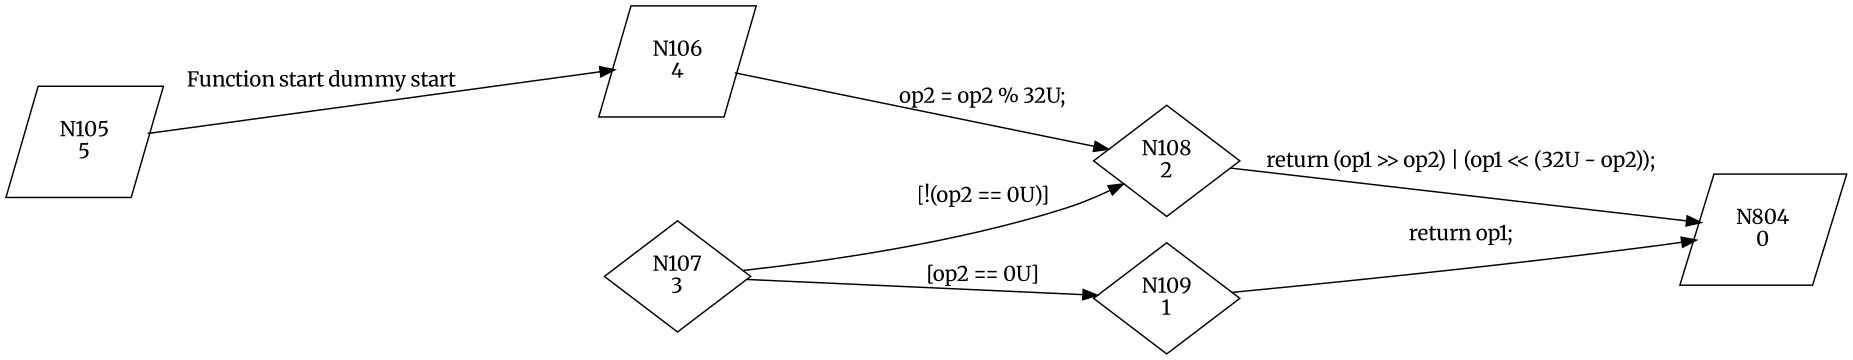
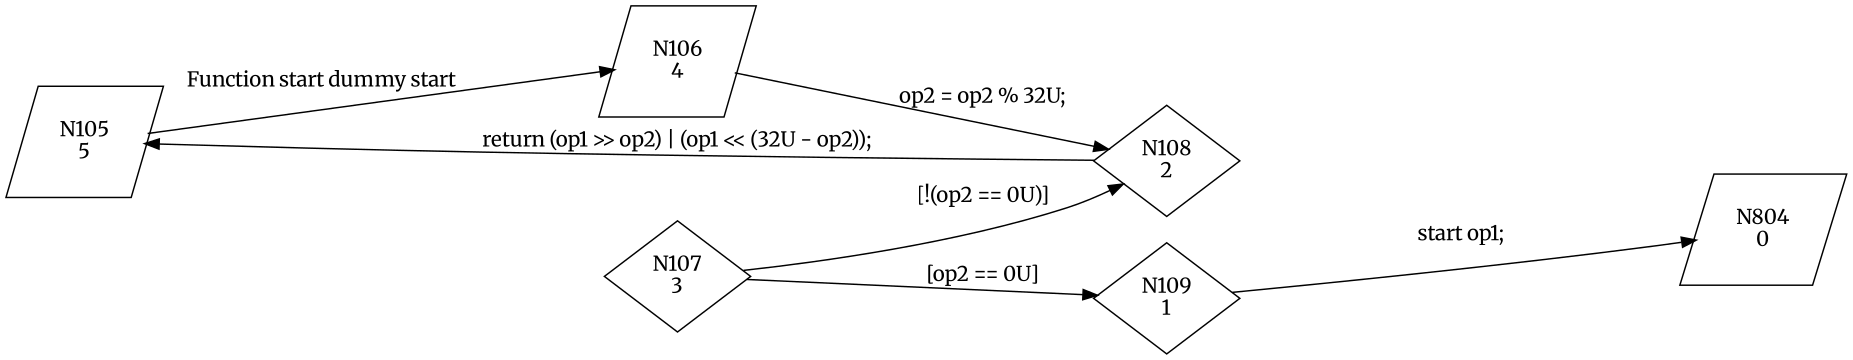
  digraph {
    fontname=Merriweather
    rankdir=LR
    node [fontname=Merriweather shape=parallelogram]
    edge [fontname=Merriweather]
    n1 [label="N105\n5"]
    n2 [label="N106\n4"]
    n3 [label="N108\n2" shape=diamond]
    n4 [label="N107\n3" shape=diamond]
    n5 [label="N109\n1" shape=diamond]
    n6 [label="N804\n0"]
    n1 -> n2 [label="Function start dummy start"]
    n2 -> n3 [label="op2 = op2 % 32U;"]
-   n3 -> n6 [label="return (op1 >> op2) | (op1 << (32U - op2));"]
+   n3 -> n1 [label="return (op1 >> op2) | (op1 << (32U - op2));"]
    n4 -> n3 [label="[!(op2 == 0U)]"]
    n4 -> n5 [label="[op2 == 0U]"]
-   n5 -> n6 [label="return op1;"]
+   n5 -> n6 [label="start op1;"]
  }
